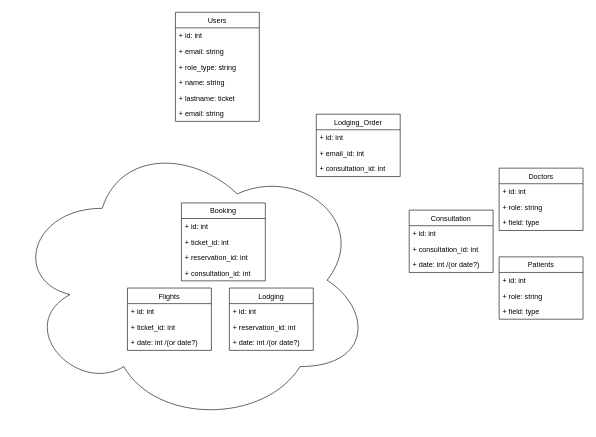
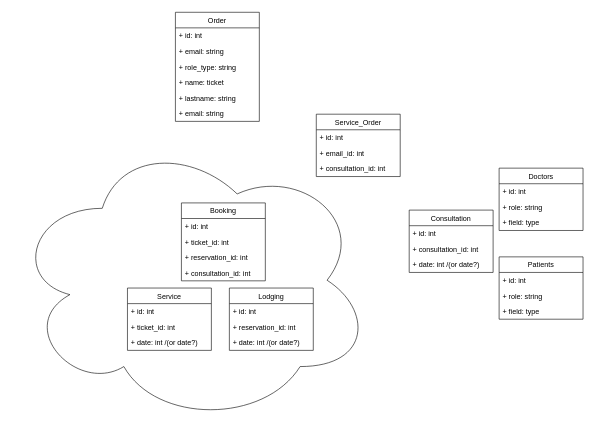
  <mxCell id="0" />
  <mxCell id="1" parent="0" />
  <mxCell id="2" value="" style="ellipse;shape=cloud;whiteSpace=wrap;html=1;" vertex="1" parent="1"><mxGeometry x="20" y="227" width="600" height="480" as="geometry" /></mxCell>
- <mxCell id="3" value="Users" style="swimlane;fontStyle=0;childLayout=stackLayout;horizontal=1;startSize=26;fillColor=none;horizontalStack=0;resizeParent=1;resizeParentMax=0;resizeLast=0;collapsible=1;marginBottom=0;" parent="1" vertex="1"><mxGeometry x="292" y="20" width="140" height="182" as="geometry" /></mxCell>
+ <mxCell id="3" value="Order" style="swimlane;fontStyle=0;childLayout=stackLayout;horizontal=1;startSize=26;fillColor=none;horizontalStack=0;resizeParent=1;resizeParentMax=0;resizeLast=0;collapsible=1;marginBottom=0;" parent="1" vertex="1"><mxGeometry x="292" y="20" width="140" height="182" as="geometry" /></mxCell>
  <mxCell id="4" value="+ id: int" style="text;strokeColor=none;fillColor=none;align=left;verticalAlign=top;spacingLeft=4;spacingRight=4;overflow=hidden;rotatable=0;points=[[0,0.5],[1,0.5]];portConstraint=eastwest;" parent="3" vertex="1"><mxGeometry y="26" width="140" height="26" as="geometry" /></mxCell>
  <mxCell id="5" value="+ email: string" style="text;strokeColor=none;fillColor=none;align=left;verticalAlign=top;spacingLeft=4;spacingRight=4;overflow=hidden;rotatable=0;points=[[0,0.5],[1,0.5]];portConstraint=eastwest;" parent="3" vertex="1"><mxGeometry y="52" width="140" height="26" as="geometry" /></mxCell>
  <mxCell id="6" value="+ role_type: string" style="text;strokeColor=none;fillColor=none;align=left;verticalAlign=top;spacingLeft=4;spacingRight=4;overflow=hidden;rotatable=0;points=[[0,0.5],[1,0.5]];portConstraint=eastwest;" parent="3" vertex="1"><mxGeometry y="78" width="140" height="26" as="geometry" /></mxCell>
- <mxCell id="7" value="+ name: string" style="text;strokeColor=none;fillColor=none;align=left;verticalAlign=top;spacingLeft=4;spacingRight=4;overflow=hidden;rotatable=0;points=[[0,0.5],[1,0.5]];portConstraint=eastwest;" parent="3" vertex="1"><mxGeometry y="104" width="140" height="26" as="geometry" /></mxCell>
- <mxCell id="8" value="+ lastname: ticket" style="text;strokeColor=none;fillColor=none;align=left;verticalAlign=top;spacingLeft=4;spacingRight=4;overflow=hidden;rotatable=0;points=[[0,0.5],[1,0.5]];portConstraint=eastwest;" parent="3" vertex="1"><mxGeometry y="130" width="140" height="26" as="geometry" /></mxCell>
+ <mxCell id="7" value="+ name: ticket" style="text;strokeColor=none;fillColor=none;align=left;verticalAlign=top;spacingLeft=4;spacingRight=4;overflow=hidden;rotatable=0;points=[[0,0.5],[1,0.5]];portConstraint=eastwest;" parent="3" vertex="1"><mxGeometry y="104" width="140" height="26" as="geometry" /></mxCell>
+ <mxCell id="8" value="+ lastname: string" style="text;strokeColor=none;fillColor=none;align=left;verticalAlign=top;spacingLeft=4;spacingRight=4;overflow=hidden;rotatable=0;points=[[0,0.5],[1,0.5]];portConstraint=eastwest;" parent="3" vertex="1"><mxGeometry y="130" width="140" height="26" as="geometry" /></mxCell>
  <mxCell id="9" value="+ email: string" style="text;strokeColor=none;fillColor=none;align=left;verticalAlign=top;spacingLeft=4;spacingRight=4;overflow=hidden;rotatable=0;points=[[0,0.5],[1,0.5]];portConstraint=eastwest;" parent="3" vertex="1"><mxGeometry y="156" width="140" height="26" as="geometry" /></mxCell>
  <mxCell id="10" value="Doctors" style="swimlane;fontStyle=0;childLayout=stackLayout;horizontal=1;startSize=26;fillColor=none;horizontalStack=0;resizeParent=1;resizeParentMax=0;resizeLast=0;collapsible=1;marginBottom=0;" parent="1" vertex="1"><mxGeometry x="832" y="280" width="140" height="104" as="geometry" /></mxCell>
  <mxCell id="11" value="+ id: int" style="text;strokeColor=none;fillColor=none;align=left;verticalAlign=top;spacingLeft=4;spacingRight=4;overflow=hidden;rotatable=0;points=[[0,0.5],[1,0.5]];portConstraint=eastwest;" parent="10" vertex="1"><mxGeometry y="26" width="140" height="26" as="geometry" /></mxCell>
  <mxCell id="12" value="+ role: string" style="text;strokeColor=none;fillColor=none;align=left;verticalAlign=top;spacingLeft=4;spacingRight=4;overflow=hidden;rotatable=0;points=[[0,0.5],[1,0.5]];portConstraint=eastwest;" parent="10" vertex="1"><mxGeometry y="52" width="140" height="26" as="geometry" /></mxCell>
  <mxCell id="13" value="+ field: type" style="text;strokeColor=none;fillColor=none;align=left;verticalAlign=top;spacingLeft=4;spacingRight=4;overflow=hidden;rotatable=0;points=[[0,0.5],[1,0.5]];portConstraint=eastwest;" parent="10" vertex="1"><mxGeometry y="78" width="140" height="26" as="geometry" /></mxCell>
  <mxCell id="14" value="Patients" style="swimlane;fontStyle=0;childLayout=stackLayout;horizontal=1;startSize=26;fillColor=none;horizontalStack=0;resizeParent=1;resizeParentMax=0;resizeLast=0;collapsible=1;marginBottom=0;" parent="1" vertex="1"><mxGeometry x="832" y="428" width="140" height="104" as="geometry" /></mxCell>
  <mxCell id="15" value="+ id: int" style="text;strokeColor=none;fillColor=none;align=left;verticalAlign=top;spacingLeft=4;spacingRight=4;overflow=hidden;rotatable=0;points=[[0,0.5],[1,0.5]];portConstraint=eastwest;" parent="14" vertex="1"><mxGeometry y="26" width="140" height="26" as="geometry" /></mxCell>
  <mxCell id="16" value="+ role: string" style="text;strokeColor=none;fillColor=none;align=left;verticalAlign=top;spacingLeft=4;spacingRight=4;overflow=hidden;rotatable=0;points=[[0,0.5],[1,0.5]];portConstraint=eastwest;" parent="14" vertex="1"><mxGeometry y="52" width="140" height="26" as="geometry" /></mxCell>
  <mxCell id="17" value="+ field: type" style="text;strokeColor=none;fillColor=none;align=left;verticalAlign=top;spacingLeft=4;spacingRight=4;overflow=hidden;rotatable=0;points=[[0,0.5],[1,0.5]];portConstraint=eastwest;" parent="14" vertex="1"><mxGeometry y="78" width="140" height="26" as="geometry" /></mxCell>
- <mxCell id="18" value="Flights" style="swimlane;fontStyle=0;childLayout=stackLayout;horizontal=1;startSize=26;fillColor=none;horizontalStack=0;resizeParent=1;resizeParentMax=0;resizeLast=0;collapsible=1;marginBottom=0;" parent="1" vertex="1"><mxGeometry x="212" y="480" width="140" height="104" as="geometry" /></mxCell>
+ <mxCell id="18" value="Service" style="swimlane;fontStyle=0;childLayout=stackLayout;horizontal=1;startSize=26;fillColor=none;horizontalStack=0;resizeParent=1;resizeParentMax=0;resizeLast=0;collapsible=1;marginBottom=0;" parent="1" vertex="1"><mxGeometry x="212" y="480" width="140" height="104" as="geometry" /></mxCell>
  <mxCell id="19" value="+ id: int" style="text;strokeColor=none;fillColor=none;align=left;verticalAlign=top;spacingLeft=4;spacingRight=4;overflow=hidden;rotatable=0;points=[[0,0.5],[1,0.5]];portConstraint=eastwest;" parent="18" vertex="1"><mxGeometry y="26" width="140" height="26" as="geometry" /></mxCell>
  <mxCell id="20" value="+ ticket_id: int" style="text;strokeColor=none;fillColor=none;align=left;verticalAlign=top;spacingLeft=4;spacingRight=4;overflow=hidden;rotatable=0;points=[[0,0.5],[1,0.5]];portConstraint=eastwest;" parent="18" vertex="1"><mxGeometry y="52" width="140" height="26" as="geometry" /></mxCell>
  <mxCell id="21" value="+ date: int /(or date?)" style="text;strokeColor=none;fillColor=none;align=left;verticalAlign=top;spacingLeft=4;spacingRight=4;overflow=hidden;rotatable=0;points=[[0,0.5],[1,0.5]];portConstraint=eastwest;" parent="18" vertex="1"><mxGeometry y="78" width="140" height="26" as="geometry" /></mxCell>
  <mxCell id="22" value="Lodging" style="swimlane;fontStyle=0;childLayout=stackLayout;horizontal=1;startSize=26;fillColor=none;horizontalStack=0;resizeParent=1;resizeParentMax=0;resizeLast=0;collapsible=1;marginBottom=0;" parent="1" vertex="1"><mxGeometry x="382" y="480" width="140" height="104" as="geometry" /></mxCell>
  <mxCell id="23" value="+ id: int" style="text;strokeColor=none;fillColor=none;align=left;verticalAlign=top;spacingLeft=4;spacingRight=4;overflow=hidden;rotatable=0;points=[[0,0.5],[1,0.5]];portConstraint=eastwest;" parent="22" vertex="1"><mxGeometry y="26" width="140" height="26" as="geometry" /></mxCell>
  <mxCell id="24" value="+ reservation_id: int" style="text;strokeColor=none;fillColor=none;align=left;verticalAlign=top;spacingLeft=4;spacingRight=4;overflow=hidden;rotatable=0;points=[[0,0.5],[1,0.5]];portConstraint=eastwest;" parent="22" vertex="1"><mxGeometry y="52" width="140" height="26" as="geometry" /></mxCell>
  <mxCell id="25" value="+ date: int /(or date?)" style="text;strokeColor=none;fillColor=none;align=left;verticalAlign=top;spacingLeft=4;spacingRight=4;overflow=hidden;rotatable=0;points=[[0,0.5],[1,0.5]];portConstraint=eastwest;" parent="22" vertex="1"><mxGeometry y="78" width="140" height="26" as="geometry" /></mxCell>
  <mxCell id="26" value="Booking" style="swimlane;fontStyle=0;childLayout=stackLayout;horizontal=1;startSize=26;fillColor=none;horizontalStack=0;resizeParent=1;resizeParentMax=0;resizeLast=0;collapsible=1;marginBottom=0;" parent="1" vertex="1"><mxGeometry x="302" y="338" width="140" height="130" as="geometry" /></mxCell>
  <mxCell id="27" value="+ id: int" style="text;strokeColor=none;fillColor=none;align=left;verticalAlign=top;spacingLeft=4;spacingRight=4;overflow=hidden;rotatable=0;points=[[0,0.5],[1,0.5]];portConstraint=eastwest;" parent="26" vertex="1"><mxGeometry y="26" width="140" height="26" as="geometry" /></mxCell>
  <mxCell id="28" value="+ ticket_id: int" style="text;strokeColor=none;fillColor=none;align=left;verticalAlign=top;spacingLeft=4;spacingRight=4;overflow=hidden;rotatable=0;points=[[0,0.5],[1,0.5]];portConstraint=eastwest;" parent="26" vertex="1"><mxGeometry y="52" width="140" height="26" as="geometry" /></mxCell>
  <mxCell id="29" value="+ reservation_id: int" style="text;strokeColor=none;fillColor=none;align=left;verticalAlign=top;spacingLeft=4;spacingRight=4;overflow=hidden;rotatable=0;points=[[0,0.5],[1,0.5]];portConstraint=eastwest;" parent="26" vertex="1"><mxGeometry y="78" width="140" height="26" as="geometry" /></mxCell>
  <mxCell id="30" value="+ consultation_id: int" style="text;strokeColor=none;fillColor=none;align=left;verticalAlign=top;spacingLeft=4;spacingRight=4;overflow=hidden;rotatable=0;points=[[0,0.5],[1,0.5]];portConstraint=eastwest;" parent="26" vertex="1"><mxGeometry y="104" width="140" height="26" as="geometry" /></mxCell>
  <mxCell id="31" value="Consultation" style="swimlane;fontStyle=0;childLayout=stackLayout;horizontal=1;startSize=26;fillColor=none;horizontalStack=0;resizeParent=1;resizeParentMax=0;resizeLast=0;collapsible=1;marginBottom=0;" parent="1" vertex="1"><mxGeometry x="682" y="350" width="140" height="104" as="geometry" /></mxCell>
  <mxCell id="32" value="+ id: int" style="text;strokeColor=none;fillColor=none;align=left;verticalAlign=top;spacingLeft=4;spacingRight=4;overflow=hidden;rotatable=0;points=[[0,0.5],[1,0.5]];portConstraint=eastwest;" parent="31" vertex="1"><mxGeometry y="26" width="140" height="26" as="geometry" /></mxCell>
  <mxCell id="33" value="+ consultation_id: int" style="text;strokeColor=none;fillColor=none;align=left;verticalAlign=top;spacingLeft=4;spacingRight=4;overflow=hidden;rotatable=0;points=[[0,0.5],[1,0.5]];portConstraint=eastwest;" parent="31" vertex="1"><mxGeometry y="52" width="140" height="26" as="geometry" /></mxCell>
  <mxCell id="34" value="+ date: int /(or date?)" style="text;strokeColor=none;fillColor=none;align=left;verticalAlign=top;spacingLeft=4;spacingRight=4;overflow=hidden;rotatable=0;points=[[0,0.5],[1,0.5]];portConstraint=eastwest;" parent="31" vertex="1"><mxGeometry y="78" width="140" height="26" as="geometry" /></mxCell>
- <mxCell id="35" value="Lodging_Order" style="swimlane;fontStyle=0;childLayout=stackLayout;horizontal=1;startSize=26;fillColor=none;horizontalStack=0;resizeParent=1;resizeParentMax=0;resizeLast=0;collapsible=1;marginBottom=0;" parent="1" vertex="1"><mxGeometry x="527" y="190" width="140" height="104" as="geometry" /></mxCell>
+ <mxCell id="35" value="Service_Order" style="swimlane;fontStyle=0;childLayout=stackLayout;horizontal=1;startSize=26;fillColor=none;horizontalStack=0;resizeParent=1;resizeParentMax=0;resizeLast=0;collapsible=1;marginBottom=0;" parent="1" vertex="1"><mxGeometry x="527" y="190" width="140" height="104" as="geometry" /></mxCell>
  <mxCell id="36" value="+ id: int" style="text;strokeColor=none;fillColor=none;align=left;verticalAlign=top;spacingLeft=4;spacingRight=4;overflow=hidden;rotatable=0;points=[[0,0.5],[1,0.5]];portConstraint=eastwest;" parent="35" vertex="1"><mxGeometry y="26" width="140" height="26" as="geometry" /></mxCell>
  <mxCell id="37" value="+ email_id: int" style="text;strokeColor=none;fillColor=none;align=left;verticalAlign=top;spacingLeft=4;spacingRight=4;overflow=hidden;rotatable=0;points=[[0,0.5],[1,0.5]];portConstraint=eastwest;" parent="35" vertex="1"><mxGeometry y="52" width="140" height="26" as="geometry" /></mxCell>
  <mxCell id="38" value="+ consultation_id: int" style="text;strokeColor=none;fillColor=none;align=left;verticalAlign=top;spacingLeft=4;spacingRight=4;overflow=hidden;rotatable=0;points=[[0,0.5],[1,0.5]];portConstraint=eastwest;" parent="35" vertex="1"><mxGeometry y="78" width="140" height="26" as="geometry" /></mxCell>
